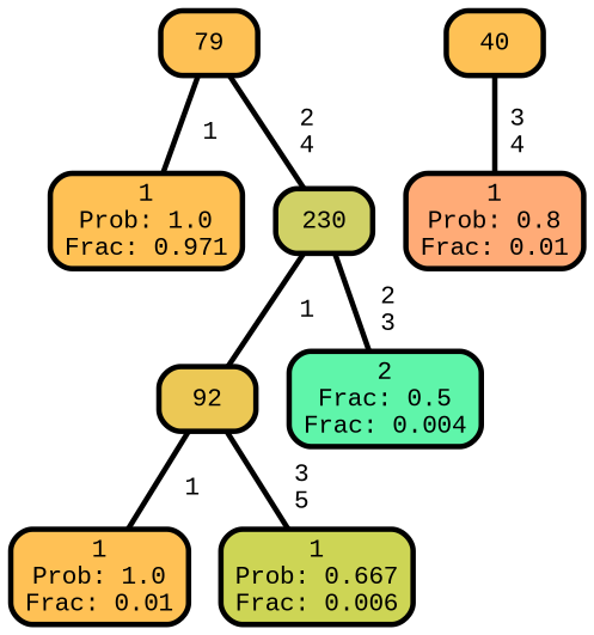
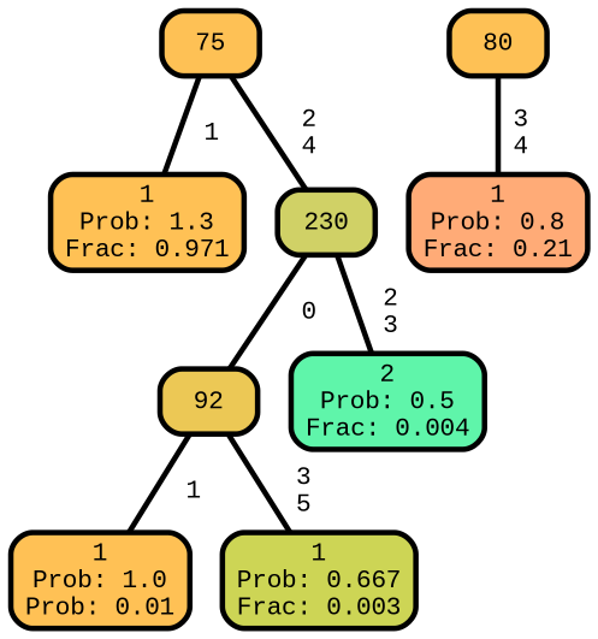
  graph {
    fontname="Liberation Mono"
    ranksep="0 equally"
    splines=straight
    node [color=black fillcolor="#ffc155" fontcolor=black fontname="Liberation Mono" penwidth=3 shape=box style="filled, rounded"]
    edge [color=black fontname="Liberation Mono" penwidth=3]
-   n1 [label="1\nProb: 1.0\nFrac: 0.971"]
-   n2 [fillcolor="#fec155" label=79]
+   n1 [label="1\nProb: 1.3\nFrac: 0.971"]
+   n2 [fillcolor="#fec155" label=75]
    n3 [fillcolor="#d0d166" label=230]
    n4 [fillcolor="#ecc855" label=92]
-   n5 [fillcolor="#5ff5aa" label="2\nFrac: 0.5\nFrac: 0.004"]
-   n6 [label="1\nProb: 1.0\nFrac: 0.01"]
-   n7 [fillcolor="#cdd555" label="1\nProb: 0.667\nFrac: 0.006"]
-   n8 [fillcolor="#fec155" label=40]
-   n9 [fillcolor="#ffab77" label="1\nProb: 0.8\nFrac: 0.01"]
+   n5 [fillcolor="#5ff5aa" label="2\nProb: 0.5\nFrac: 0.004"]
+   n6 [label="1\nProb: 1.0\nProb: 0.01"]
+   n7 [fillcolor="#cdd555" label="1\nProb: 0.667\nFrac: 0.003"]
+   n8 [fillcolor="#fec155" label=80]
+   n9 [fillcolor="#ffab77" label="1\nProb: 0.8\nFrac: 0.21"]
    subgraph sub_1 {
      rank=same
    }
    n2 -- n1 [label=" 1"]
    n2 -- n3 [label=" 2\n 4"]
-   n3 -- n4 [label=" 1"]
+   n3 -- n4 [label=" 0"]
    n3 -- n5 [label=" 2\n 3"]
    n4 -- n6 [label=" 1"]
    n4 -- n7 [label=" 3\n 5"]
    n8 -- n9 [label=" 3\n 4"]
  }
